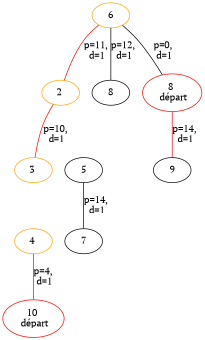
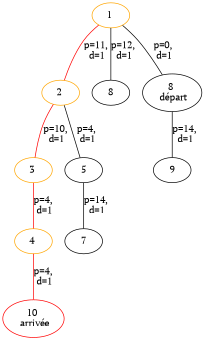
  graph {
    fontname="PT Serif"
    node [fontname="PT Serif"]
    edge [fontname="PT Serif"]
-   n1 [color=orange label=6]
+   n1 [color=orange label="1 "]
    n2 [color=orange label="2 "]
    n3 [label=8]
-   n4 [color=red label="8 \n départ"]
+   n4 [color=black label="8 \n départ"]
    n5 [color=orange label="3 "]
    n6 [label=5]
    n7 [label=9]
    n8 [color=orange label="4 "]
    n9 [label=7]
-   n10 [color=red label="10 \n départ"]
+   n10 [color=red label="10 \n arrivée"]
    n1 -- n2 [color=red label="p=11,\n d=1"]
    n1 -- n3 [label="p=12,\n d=1"]
    n1 -- n4 [color=black label="p=0,\n d=1"]
    n2 -- n5 [color=red label="p=10,\n d=1"]
-   n4 -- n7 [label="p=14,\n d=1" color=red]
+   n2 -- n6 [label="p=4,\n d=1"]
+   n4 -- n7 [label="p=14,\n d=1"]
+   n5 -- n8 [color=red label="p=4,\n d=1"]
    n6 -- n9 [label="p=14,\n d=1"]
    n8 -- n10 [color=red label="p=4,\n d=1"]
  }
